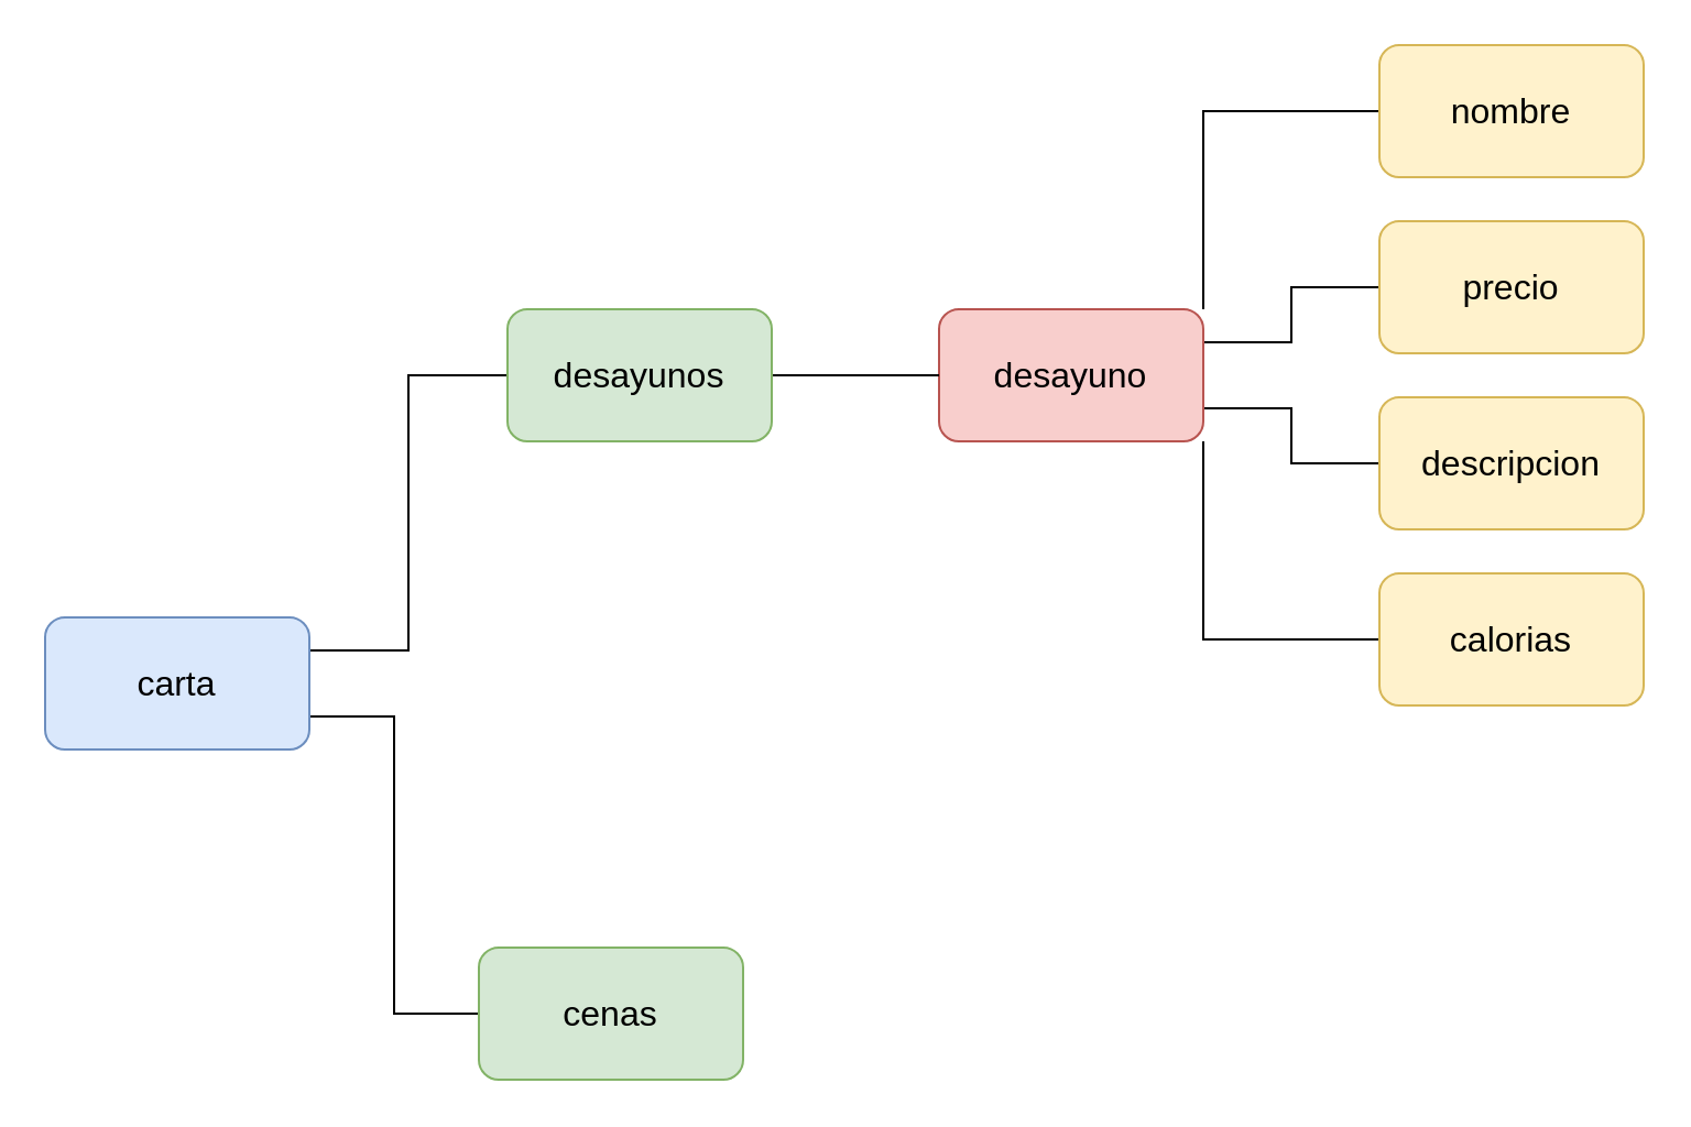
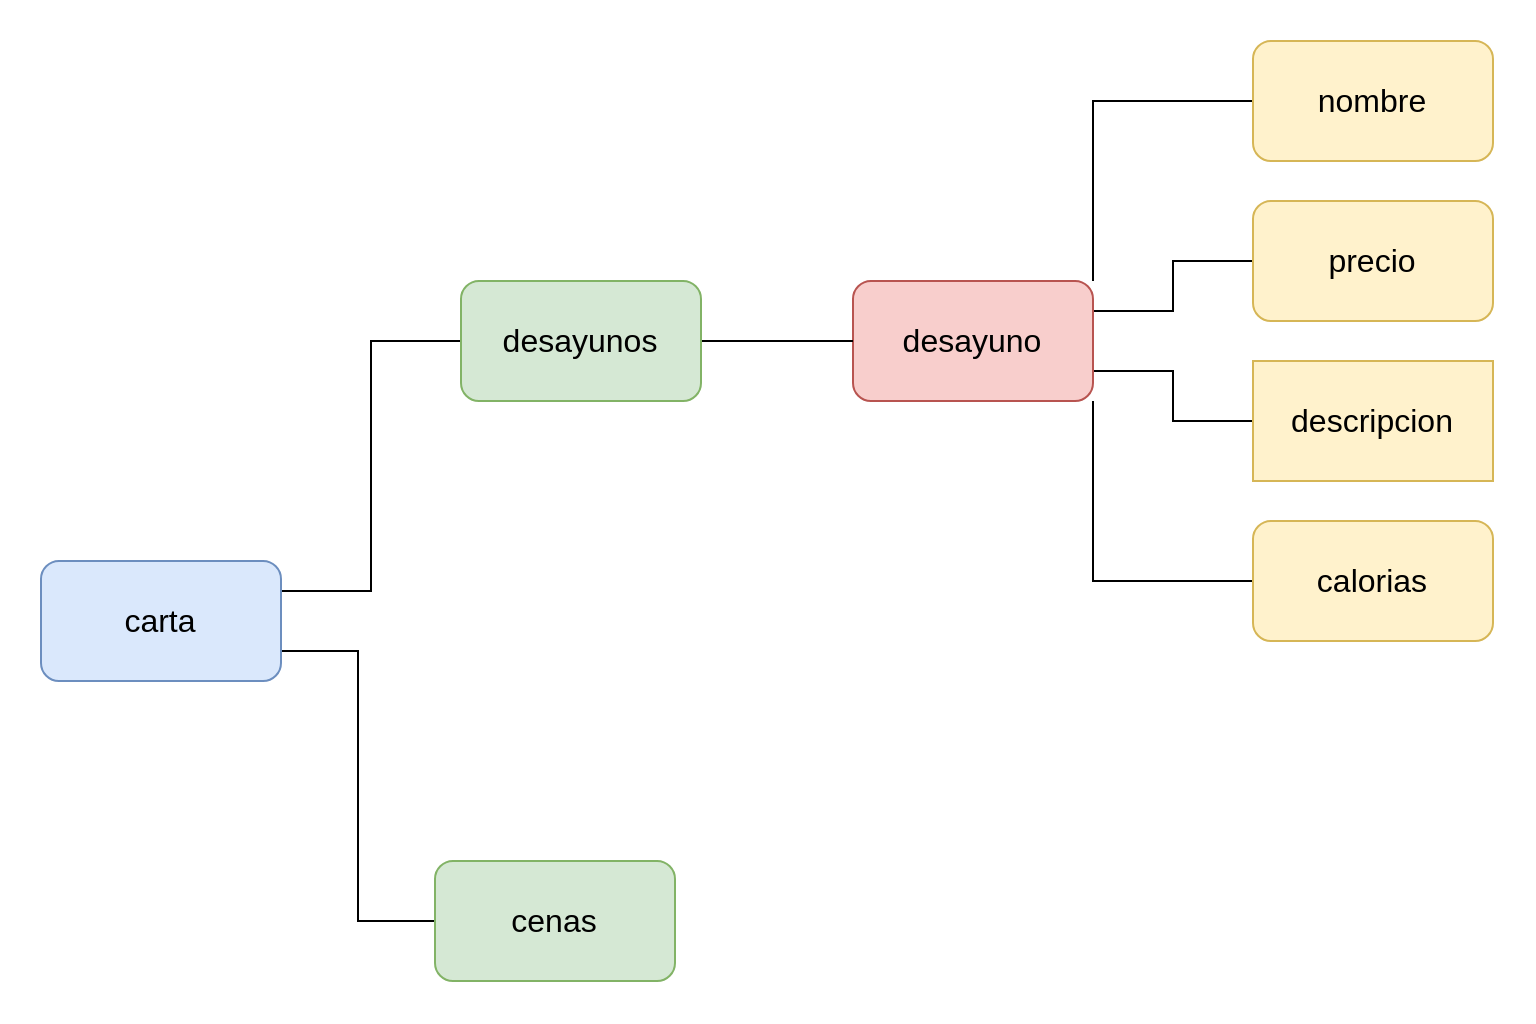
  <mxCell id="0" />
  <mxCell id="1" parent="0" />
  <mxCell id="2" style="edgeStyle=orthogonalEdgeStyle;rounded=0;orthogonalLoop=1;jettySize=auto;html=1;exitX=1;exitY=0.25;exitDx=0;exitDy=0;entryX=0;entryY=0.5;entryDx=0;entryDy=0;endArrow=none;startFill=0;" parent="1" source="4" target="15" edge="1"><mxGeometry relative="1" as="geometry" /></mxCell>
  <mxCell id="3" style="edgeStyle=orthogonalEdgeStyle;rounded=0;orthogonalLoop=1;jettySize=auto;html=1;exitX=1;exitY=0.75;exitDx=0;exitDy=0;entryX=0;entryY=0.5;entryDx=0;entryDy=0;endArrow=none;startFill=0;" parent="1" source="4" target="16" edge="1"><mxGeometry relative="1" as="geometry" /></mxCell>
  <mxCell id="4" value="&lt;font style=&quot;font-size: 16px;&quot;&gt;carta&lt;/font&gt;" style="rounded=1;whiteSpace=wrap;html=1;fillColor=#dae8fc;strokeColor=#6c8ebf;" parent="1" vertex="1"><mxGeometry x="20" y="280" width="120" height="60" as="geometry" /></mxCell>
  <mxCell id="5" style="edgeStyle=orthogonalEdgeStyle;rounded=0;orthogonalLoop=1;jettySize=auto;html=1;exitX=1;exitY=0;exitDx=0;exitDy=0;entryX=0;entryY=0.5;entryDx=0;entryDy=0;endArrow=none;startFill=0;" parent="1" source="9" target="10" edge="1"><mxGeometry relative="1" as="geometry" /></mxCell>
  <mxCell id="6" style="edgeStyle=orthogonalEdgeStyle;rounded=0;orthogonalLoop=1;jettySize=auto;html=1;exitX=1;exitY=0.25;exitDx=0;exitDy=0;entryX=0;entryY=0.5;entryDx=0;entryDy=0;endArrow=none;startFill=0;" parent="1" source="9" target="13" edge="1"><mxGeometry relative="1" as="geometry" /></mxCell>
  <mxCell id="7" style="edgeStyle=orthogonalEdgeStyle;rounded=0;orthogonalLoop=1;jettySize=auto;html=1;exitX=1;exitY=0.75;exitDx=0;exitDy=0;entryX=0;entryY=0.5;entryDx=0;entryDy=0;endArrow=none;startFill=0;" parent="1" source="9" target="12" edge="1"><mxGeometry relative="1" as="geometry" /></mxCell>
  <mxCell id="8" style="edgeStyle=orthogonalEdgeStyle;rounded=0;orthogonalLoop=1;jettySize=auto;html=1;exitX=1;exitY=1;exitDx=0;exitDy=0;entryX=0;entryY=0.5;entryDx=0;entryDy=0;endArrow=none;startFill=0;" parent="1" source="9" target="11" edge="1"><mxGeometry relative="1" as="geometry" /></mxCell>
  <mxCell id="9" value="&lt;font style=&quot;font-size: 16px;&quot;&gt;desayuno&lt;/font&gt;" style="rounded=1;whiteSpace=wrap;html=1;fillColor=#f8cecc;strokeColor=#b85450;" parent="1" vertex="1"><mxGeometry x="426" y="140" width="120" height="60" as="geometry" /></mxCell>
  <mxCell id="10" value="&lt;font style=&quot;font-size: 16px;&quot;&gt;nombre&lt;/font&gt;" style="rounded=1;whiteSpace=wrap;html=1;fillColor=#fff2cc;strokeColor=#d6b656;" parent="1" vertex="1"><mxGeometry x="626" y="20" width="120" height="60" as="geometry" /></mxCell>
  <mxCell id="11" value="&lt;font style=&quot;font-size: 16px;&quot;&gt;calorias&lt;/font&gt;" style="rounded=1;whiteSpace=wrap;html=1;fillColor=#fff2cc;strokeColor=#d6b656;" parent="1" vertex="1"><mxGeometry x="626" y="260" width="120" height="60" as="geometry" /></mxCell>
- <mxCell id="12" value="&lt;font style=&quot;font-size: 16px;&quot;&gt;descripcion&lt;/font&gt;" style="rounded=1;whiteSpace=wrap;html=1;fillColor=#fff2cc;strokeColor=#d6b656;" parent="1" vertex="1"><mxGeometry x="626" y="180" width="120" height="60" as="geometry" /></mxCell>
+ <mxCell id="12" value="&lt;font style=&quot;font-size: 16px;&quot;&gt;descripcion&lt;/font&gt;" style="whiteSpace=wrap;html=1;fillColor=#fff2cc;strokeColor=#d6b656;rounded=0;" parent="1" vertex="1"><mxGeometry x="626" y="180" width="120" height="60" as="geometry" /></mxCell>
  <mxCell id="13" value="&lt;font style=&quot;font-size: 16px;&quot;&gt;precio&lt;/font&gt;" style="rounded=1;whiteSpace=wrap;html=1;fillColor=#fff2cc;strokeColor=#d6b656;" parent="1" vertex="1"><mxGeometry x="626" y="100" width="120" height="60" as="geometry" /></mxCell>
  <mxCell id="14" style="edgeStyle=orthogonalEdgeStyle;rounded=0;orthogonalLoop=1;jettySize=auto;html=1;exitX=1;exitY=0.5;exitDx=0;exitDy=0;entryX=0;entryY=0.5;entryDx=0;entryDy=0;endArrow=none;startFill=0;" parent="1" source="15" target="9" edge="1"><mxGeometry relative="1" as="geometry" /></mxCell>
  <mxCell id="15" value="&lt;font style=&quot;font-size: 16px;&quot;&gt;desayunos&lt;/font&gt;" style="rounded=1;whiteSpace=wrap;html=1;fillColor=#d5e8d4;strokeColor=#82b366;" parent="1" vertex="1"><mxGeometry x="230" y="140" width="120" height="60" as="geometry" /></mxCell>
  <mxCell id="16" value="&lt;font style=&quot;font-size: 16px;&quot;&gt;cenas&lt;/font&gt;" style="rounded=1;whiteSpace=wrap;html=1;fillColor=#d5e8d4;strokeColor=#82b366;" parent="1" vertex="1"><mxGeometry x="217" y="430" width="120" height="60" as="geometry" /></mxCell>
